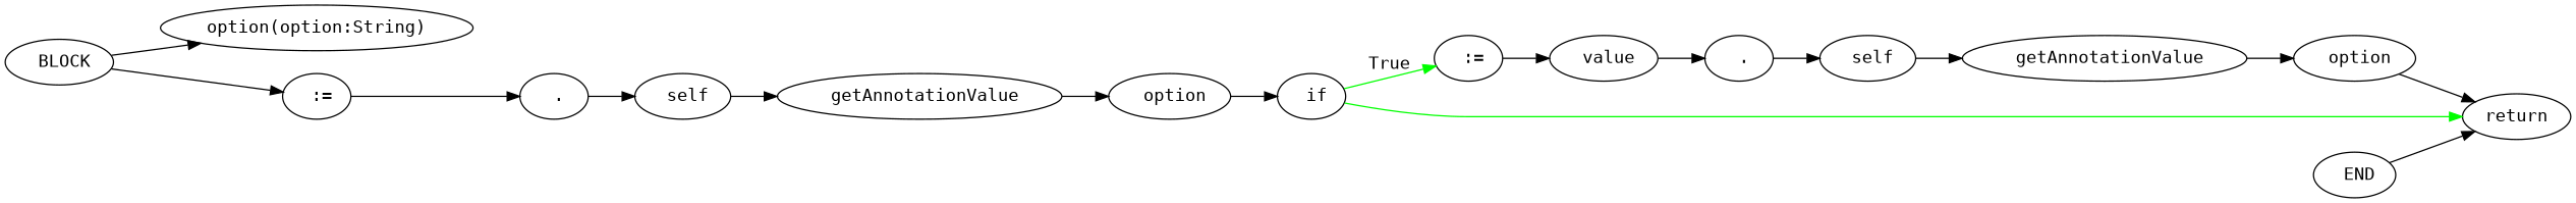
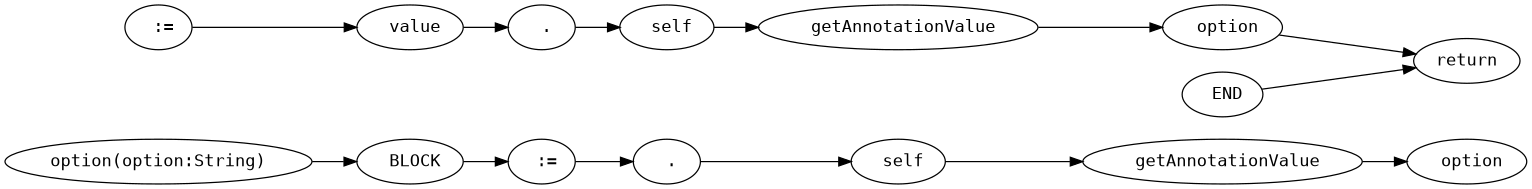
  digraph {
    fontname="DejaVu Sans Mono"
    rankdir=LR
    node [fontname="DejaVu Sans Mono"]
    edge [color=black fontname="DejaVu Sans Mono"]
    n1 [label="option(option:String)"]
    n2 [label=" BLOCK"]
    n3 [label=" :="]
    n4 [label=" ."]
    n5 [label=" self"]
    n6 [label=" getAnnotationValue"]
    n7 [label=" option"]
-   n8 [label=" if"]
    n9 [label=" :="]
    n10 [label=return]
    n11 [label=" value"]
    n12 [label=" ."]
    n13 [label=" END"]
    n14 [label=" self"]
    n15 [label=" getAnnotationValue"]
    n16 [label=" option"]
-   n2 -> n1
+   n1 -> n2
    n2 -> n3
    n3 -> n4
    n4 -> n5
    n5 -> n6
    n6 -> n7
-   n7 -> n8
-   n8 -> n9 [color=green label=True]
-   n8 -> n10 [color=green]
    n9 -> n11
    n11 -> n12
    n12 -> n14
    n13 -> n10
    n14 -> n15
    n15 -> n16
    n16 -> n10
  }
